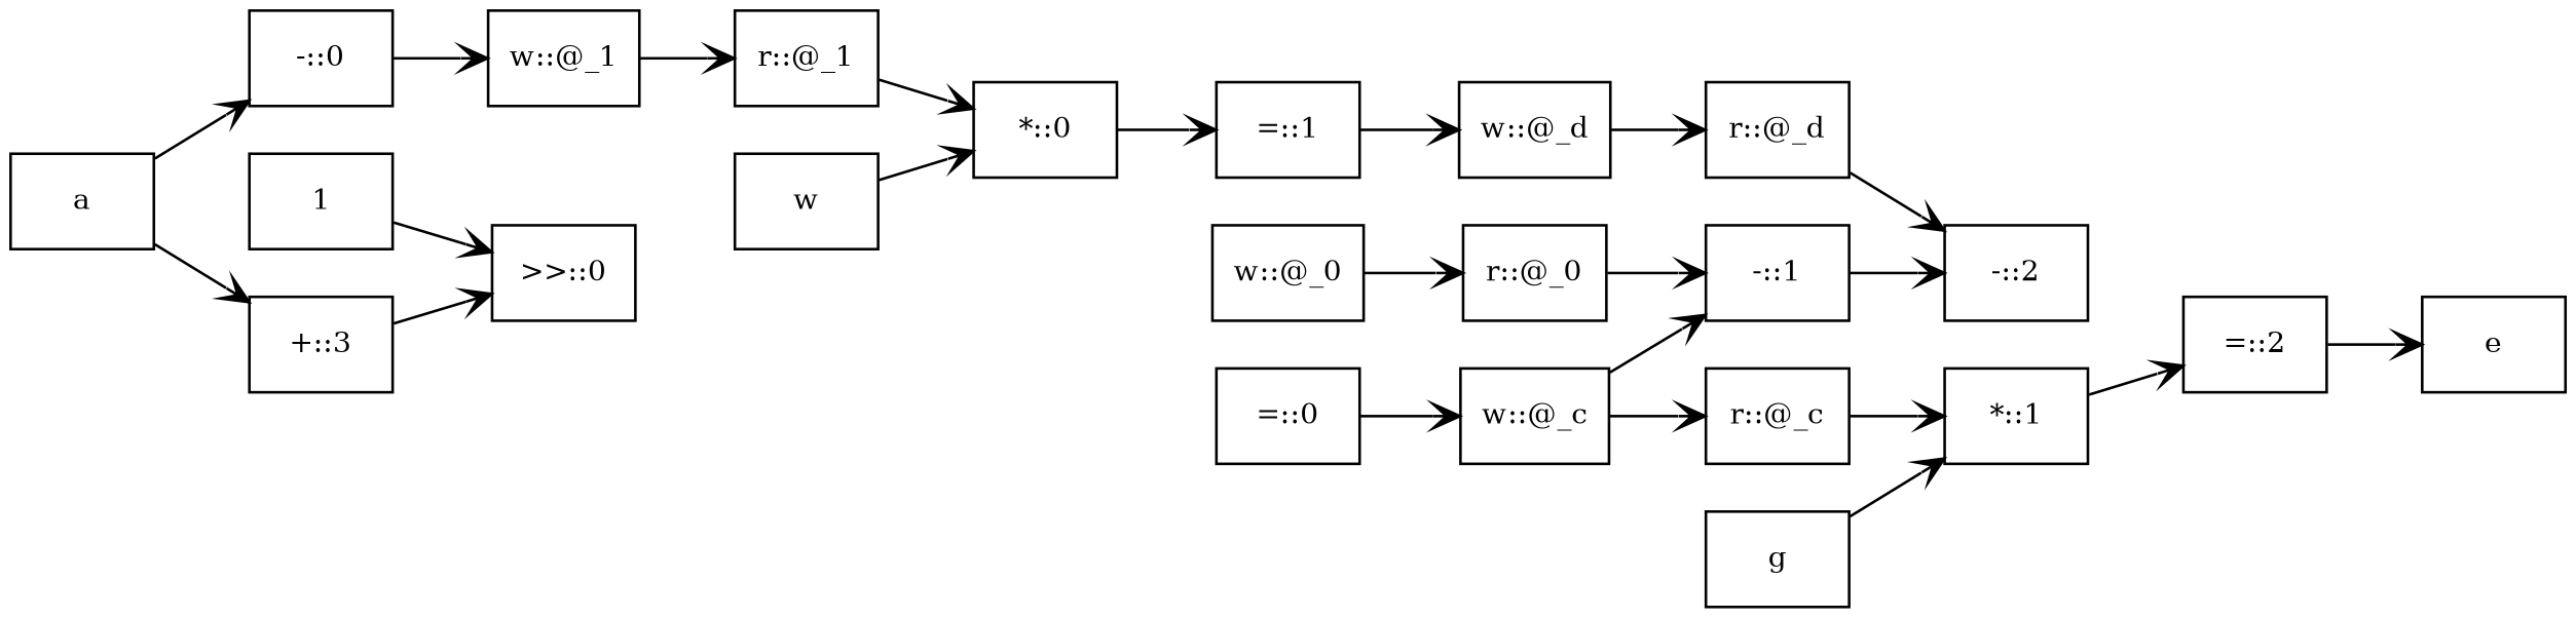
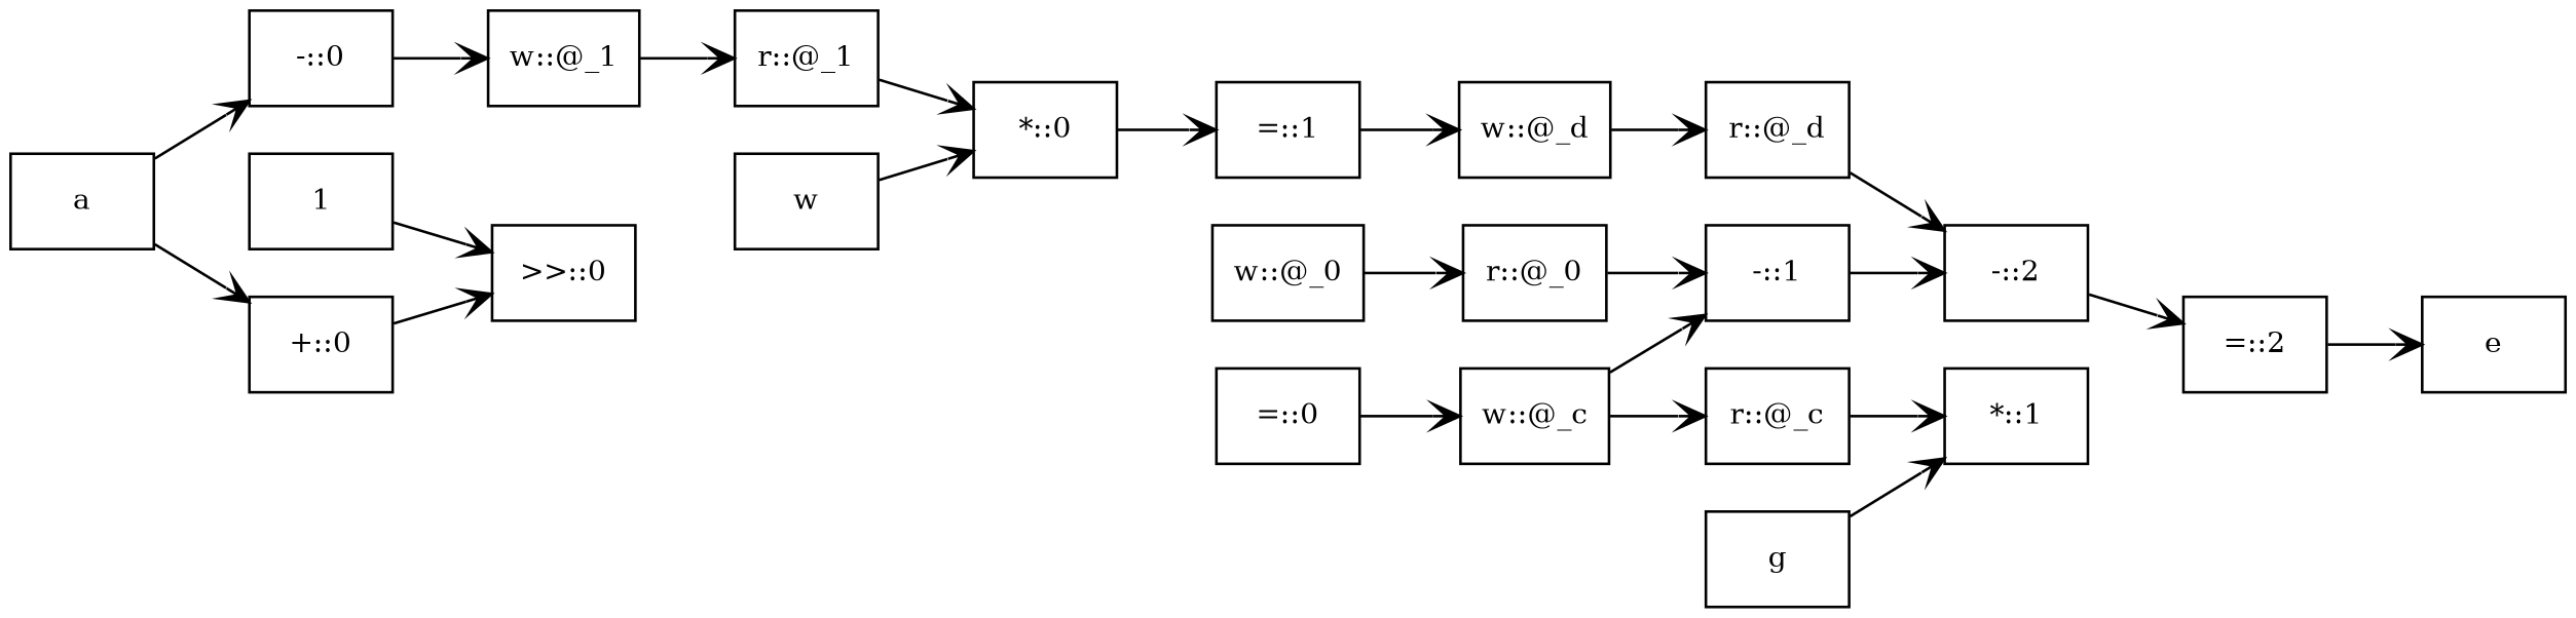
  digraph {
    rankdir=LR
    node [fillcolor=white fontsize=11 shape=box style=filled]
    edge [arrowhead=open color="#000000"]
    "=::0"
    "w::@_c"
    "-::1"
    "r::@_c"
    "-::0"
    "w::@_1"
    "r::@_1"
    "*::0"
    g
    "*::1"
    "w::@_0"
    "r::@_0"
    "w::@_d"
    "r::@_d"
    "-::2"
    "=::2"
    e
    "=::1"
-   "+::0" [label="+::3"]
+   "+::0"
    ">>::0"
    1
    w
    a
    "=::0" -> "w::@_c"
    "w::@_c" -> "-::1"
    "w::@_c" -> "r::@_c"
    "-::1" -> "-::2"
    "r::@_c" -> "*::1"
    "-::0" -> "w::@_1"
    "w::@_1" -> "r::@_1"
    "r::@_1" -> "*::0"
    "*::0" -> "=::1"
    g -> "*::1"
    "w::@_0" -> "r::@_0"
    "r::@_0" -> "-::1"
    "w::@_d" -> "r::@_d"
    "r::@_d" -> "-::2"
-   "*::1" -> "=::2"
+   "-::2" -> "=::2"
    "=::2" -> e
    "=::1" -> "w::@_d"
    "+::0" -> ">>::0"
    1 -> ">>::0"
    w -> "*::0"
    a -> "-::0"
    a -> "+::0"
  }
